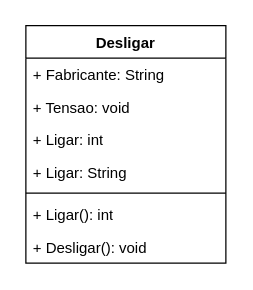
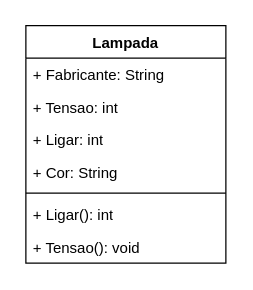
  <mxCell id="0" />
  <mxCell id="1" parent="0" />
- <mxCell id="2" value="Desligar" style="swimlane;fontStyle=1;align=center;verticalAlign=top;childLayout=stackLayout;horizontal=1;startSize=26;horizontalStack=0;resizeParent=1;resizeParentMax=0;resizeLast=0;collapsible=1;marginBottom=0;whiteSpace=wrap;html=1;" vertex="1" parent="1"><mxGeometry x="20" y="20" width="160" height="190" as="geometry" /></mxCell>
+ <mxCell id="2" value="Lampada" style="swimlane;fontStyle=1;align=center;verticalAlign=top;childLayout=stackLayout;horizontal=1;startSize=26;horizontalStack=0;resizeParent=1;resizeParentMax=0;resizeLast=0;collapsible=1;marginBottom=0;whiteSpace=wrap;html=1;" vertex="1" parent="1"><mxGeometry x="20" y="20" width="160" height="190" as="geometry" /></mxCell>
  <mxCell id="3" value="+ Fabricante: String" style="text;strokeColor=none;fillColor=none;align=left;verticalAlign=top;spacingLeft=4;spacingRight=4;overflow=hidden;rotatable=0;points=[[0,0.5],[1,0.5]];portConstraint=eastwest;whiteSpace=wrap;html=1;" vertex="1" parent="2"><mxGeometry y="26" width="160" height="26" as="geometry" /></mxCell>
- <mxCell id="4" value="+ Tensao: void" style="text;strokeColor=none;fillColor=none;align=left;verticalAlign=top;spacingLeft=4;spacingRight=4;overflow=hidden;rotatable=0;points=[[0,0.5],[1,0.5]];portConstraint=eastwest;whiteSpace=wrap;html=1;" vertex="1" parent="2"><mxGeometry y="52" width="160" height="26" as="geometry" /></mxCell>
+ <mxCell id="4" value="+ Tensao: int" style="text;strokeColor=none;fillColor=none;align=left;verticalAlign=top;spacingLeft=4;spacingRight=4;overflow=hidden;rotatable=0;points=[[0,0.5],[1,0.5]];portConstraint=eastwest;whiteSpace=wrap;html=1;" vertex="1" parent="2"><mxGeometry y="52" width="160" height="26" as="geometry" /></mxCell>
  <mxCell id="5" value="+ Ligar: int" style="text;strokeColor=none;fillColor=none;align=left;verticalAlign=top;spacingLeft=4;spacingRight=4;overflow=hidden;rotatable=0;points=[[0,0.5],[1,0.5]];portConstraint=eastwest;whiteSpace=wrap;html=1;" vertex="1" parent="2"><mxGeometry y="78" width="160" height="26" as="geometry" /></mxCell>
- <mxCell id="6" value="+ Ligar: String" style="text;strokeColor=none;fillColor=none;align=left;verticalAlign=top;spacingLeft=4;spacingRight=4;overflow=hidden;rotatable=0;points=[[0,0.5],[1,0.5]];portConstraint=eastwest;whiteSpace=wrap;html=1;" vertex="1" parent="2"><mxGeometry y="104" width="160" height="26" as="geometry" /></mxCell>
+ <mxCell id="6" value="+ Cor: String" style="text;strokeColor=none;fillColor=none;align=left;verticalAlign=top;spacingLeft=4;spacingRight=4;overflow=hidden;rotatable=0;points=[[0,0.5],[1,0.5]];portConstraint=eastwest;whiteSpace=wrap;html=1;" vertex="1" parent="2"><mxGeometry y="104" width="160" height="26" as="geometry" /></mxCell>
  <mxCell id="7" value="" style="line;strokeWidth=1;fillColor=none;align=left;verticalAlign=middle;spacingTop=-1;spacingLeft=3;spacingRight=3;rotatable=0;labelPosition=right;points=[];portConstraint=eastwest;strokeColor=inherit;" vertex="1" parent="2"><mxGeometry y="130" width="160" height="8" as="geometry" /></mxCell>
  <mxCell id="8" value="+ Ligar(): int" style="text;strokeColor=none;fillColor=none;align=left;verticalAlign=top;spacingLeft=4;spacingRight=4;overflow=hidden;rotatable=0;points=[[0,0.5],[1,0.5]];portConstraint=eastwest;whiteSpace=wrap;html=1;" vertex="1" parent="2"><mxGeometry y="138" width="160" height="26" as="geometry" /></mxCell>
- <mxCell id="9" value="+ Desligar(): void" style="text;strokeColor=none;fillColor=none;align=left;verticalAlign=top;spacingLeft=4;spacingRight=4;overflow=hidden;rotatable=0;points=[[0,0.5],[1,0.5]];portConstraint=eastwest;whiteSpace=wrap;html=1;" vertex="1" parent="2"><mxGeometry y="164" width="160" height="26" as="geometry" /></mxCell>
+ <mxCell id="9" value="+ Tensao(): void" style="text;strokeColor=none;fillColor=none;align=left;verticalAlign=top;spacingLeft=4;spacingRight=4;overflow=hidden;rotatable=0;points=[[0,0.5],[1,0.5]];portConstraint=eastwest;whiteSpace=wrap;html=1;" vertex="1" parent="2"><mxGeometry y="164" width="160" height="26" as="geometry" /></mxCell>
